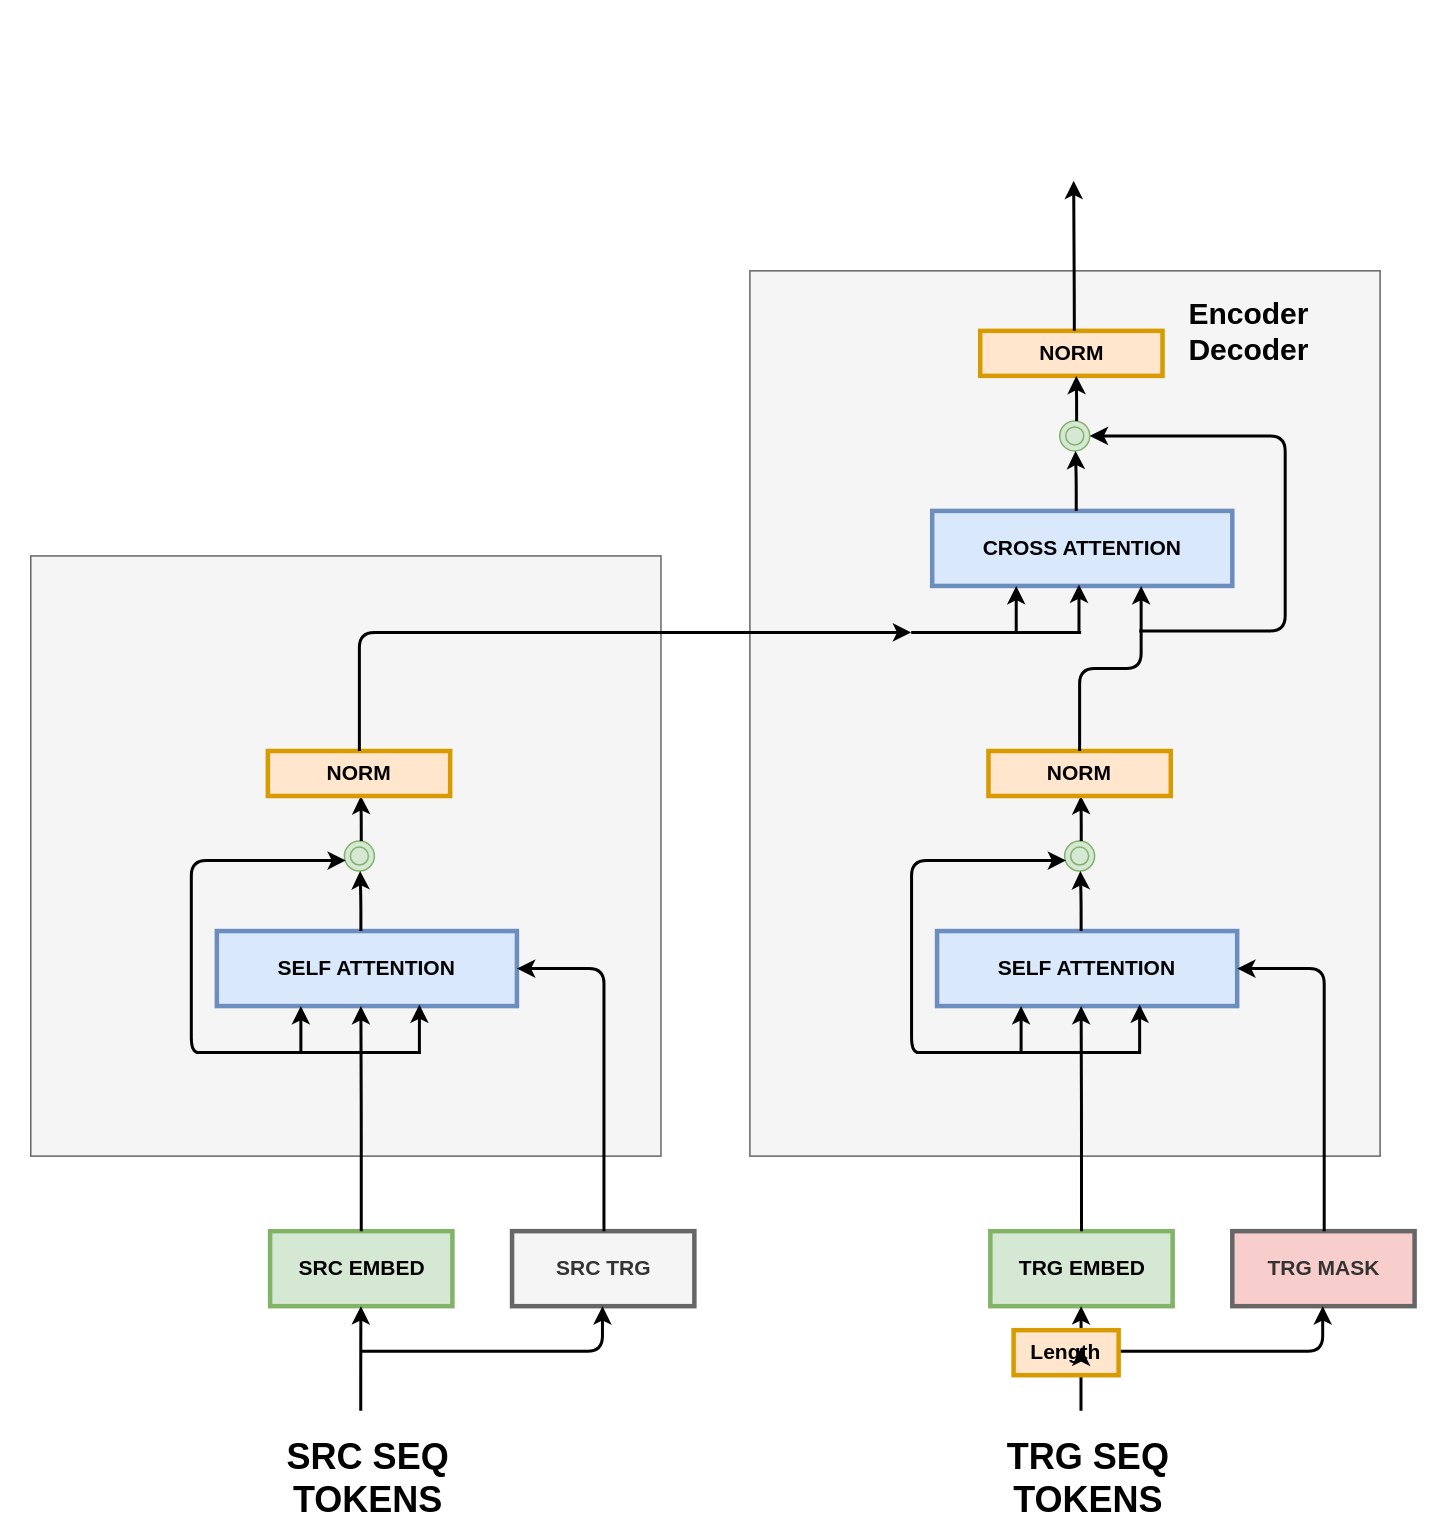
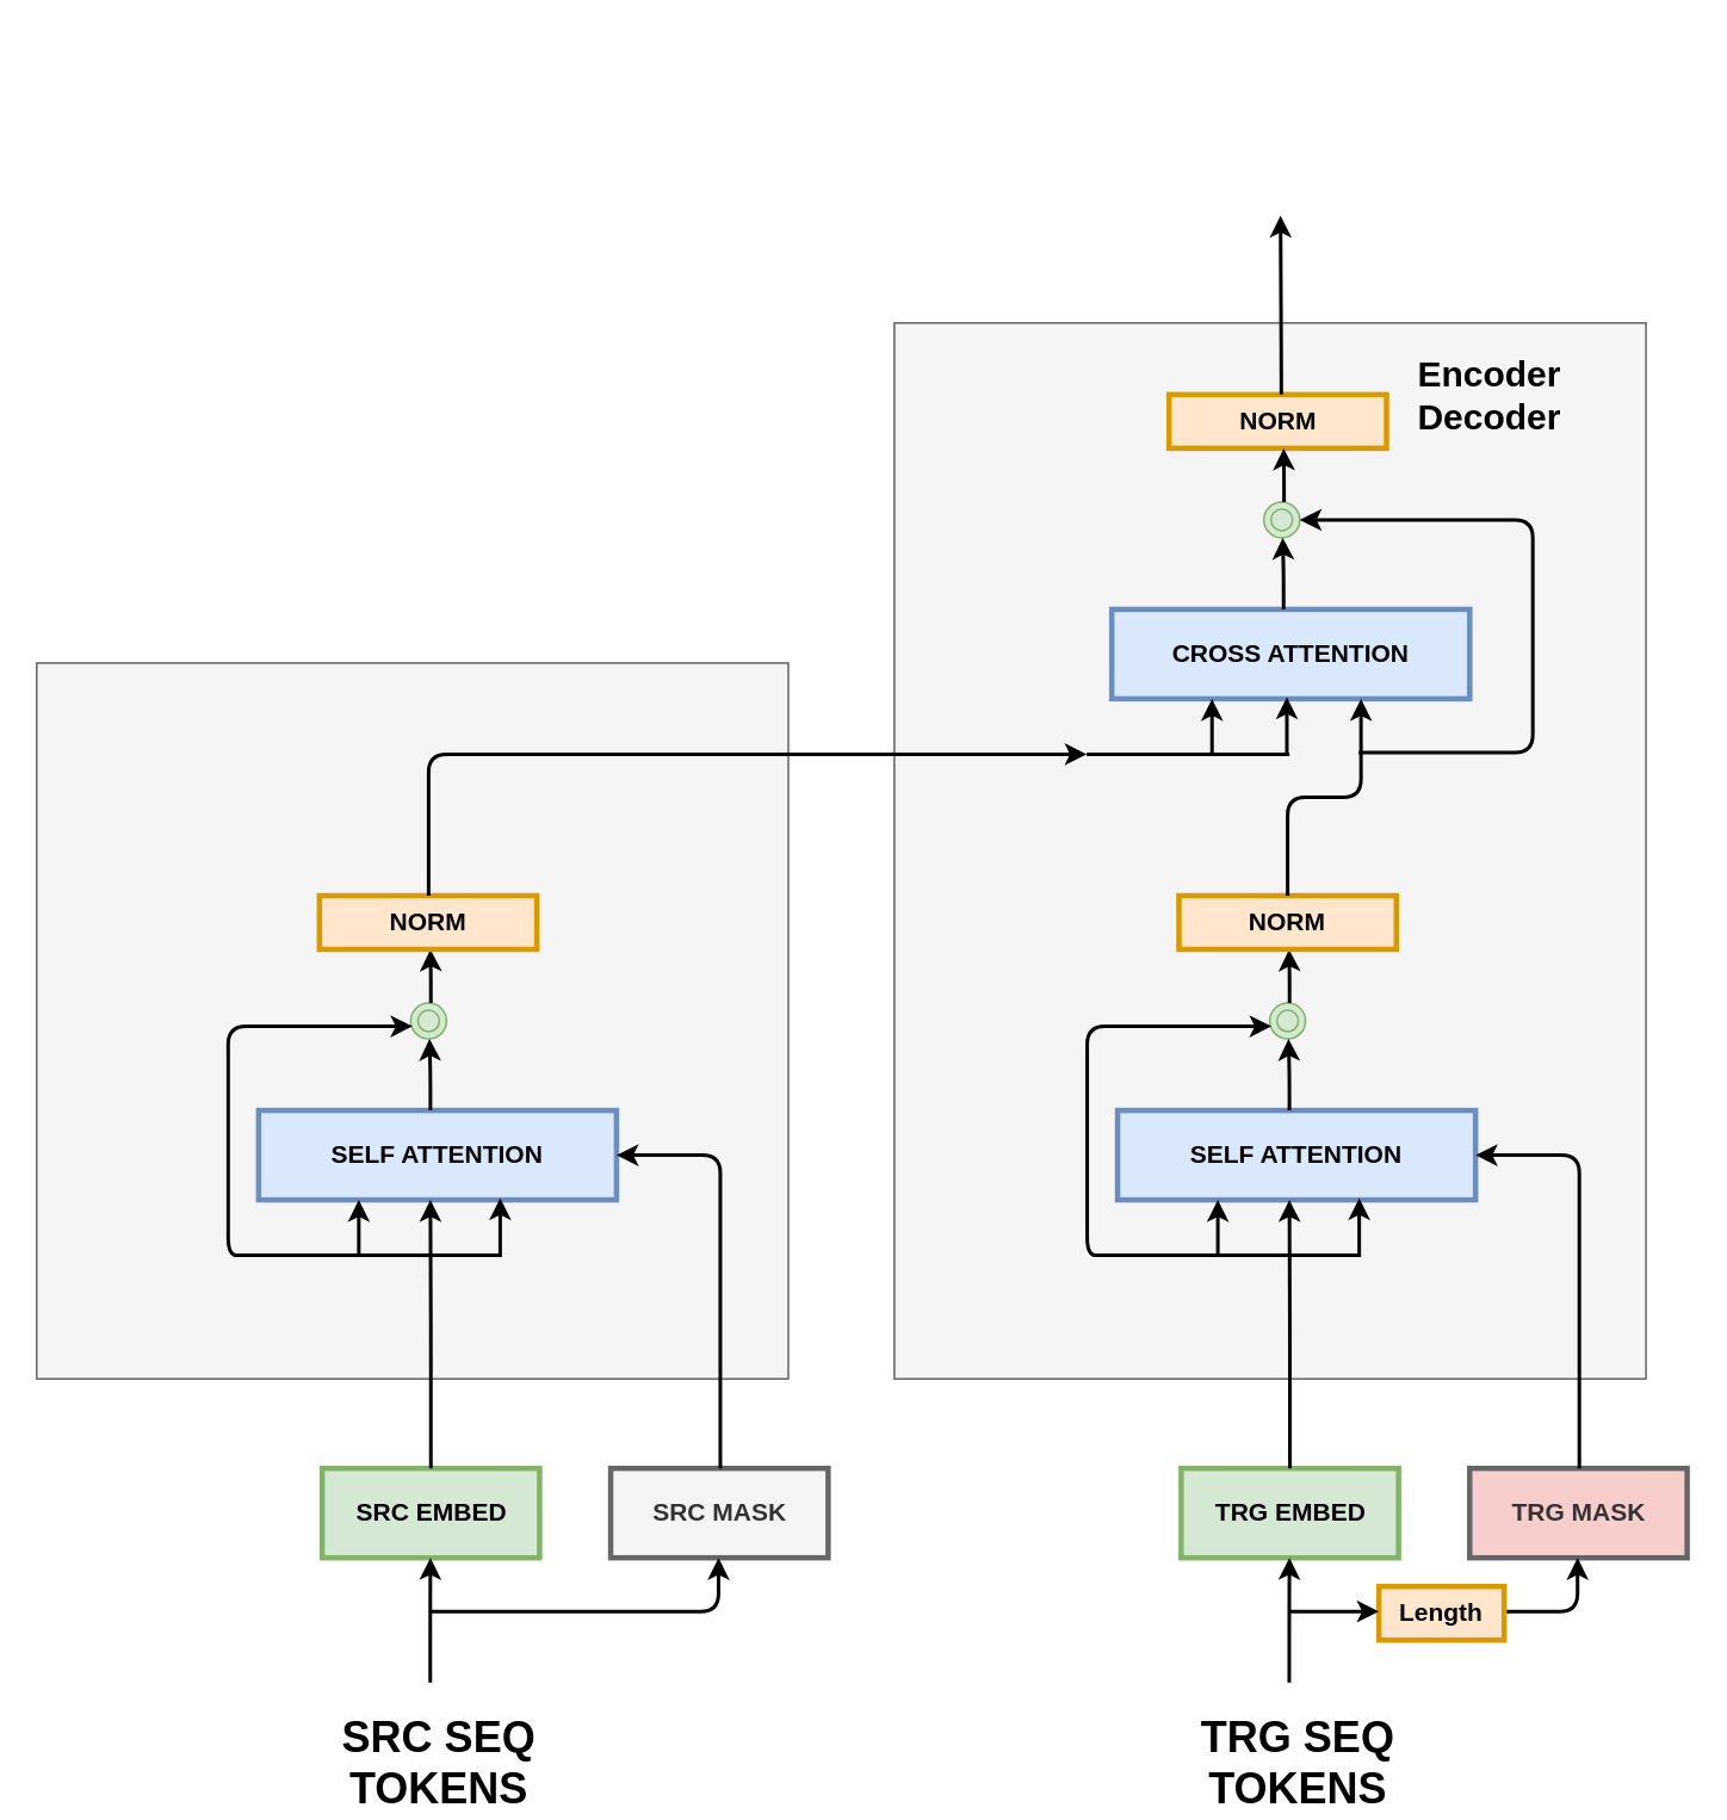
  <mxCell id="0" />
  <mxCell id="1" parent="0" />
  <mxCell id="2" value="" style="rounded=0;whiteSpace=wrap;html=1;strokeColor=#666666;fillColor=#f5f5f5;fontSize=14;fontColor=#333333;" vertex="1" parent="1"><mxGeometry x="499.25" y="180" width="420" height="590" as="geometry" /></mxCell>
  <mxCell id="3" value="" style="rounded=0;whiteSpace=wrap;html=1;strokeColor=#666666;fillColor=#f5f5f5;fontSize=14;fontColor=#333333;" vertex="1" parent="1"><mxGeometry x="20" y="370" width="420" height="400" as="geometry" /></mxCell>
  <mxCell id="4" value="SRC EMBED" style="whiteSpace=wrap;align=center;verticalAlign=middle;fontStyle=1;strokeWidth=3;fontSize=14;fillColor=#d5e8d4;strokeColor=#82b366;" vertex="1" parent="1"><mxGeometry x="179.5" y="820" width="121.5" height="50" as="geometry" /></mxCell>
  <mxCell id="5" value="SELF ATTENTION" style="whiteSpace=wrap;align=center;verticalAlign=middle;fontStyle=1;strokeWidth=3;fillColor=#dae8fc;fontSize=14;strokeColor=#6c8ebf;" vertex="1" parent="1"><mxGeometry x="144" y="620" width="200" height="50" as="geometry" /></mxCell>
- <mxCell id="6" value="SRC TRG" style="whiteSpace=wrap;align=center;verticalAlign=middle;fontStyle=1;strokeWidth=3;fontSize=14;fillColor=#f5f5f5;strokeColor=#666666;fontColor=#333333;" vertex="1" parent="1"><mxGeometry x="340.75" y="820" width="121.5" height="50" as="geometry" /></mxCell>
+ <mxCell id="6" value="SRC MASK" style="whiteSpace=wrap;align=center;verticalAlign=middle;fontStyle=1;strokeWidth=3;fontSize=14;fillColor=#f5f5f5;strokeColor=#666666;fontColor=#333333;" vertex="1" parent="1"><mxGeometry x="340.75" y="820" width="121.5" height="50" as="geometry" /></mxCell>
  <mxCell id="7" value="" style="edgeStyle=segmentEdgeStyle;endArrow=classic;html=1;strokeWidth=2;fontSize=14;entryX=1;entryY=0.5;entryDx=0;entryDy=0;" edge="1" parent="1" target="5"><mxGeometry width="50" height="50" relative="1" as="geometry"><mxPoint x="402" y="820" as="sourcePoint" /><mxPoint x="500" y="570" as="targetPoint" /><Array as="points"><mxPoint x="402" y="645" /></Array></mxGeometry></mxCell>
  <mxCell id="8" value="" style="edgeStyle=elbowEdgeStyle;elbow=vertical;endArrow=classic;html=1;strokeWidth=2;fontSize=14;exitX=0.5;exitY=0;exitDx=0;exitDy=0;" edge="1" parent="1" source="4"><mxGeometry width="50" height="50" relative="1" as="geometry"><mxPoint x="240.25" y="750" as="sourcePoint" /><mxPoint y="670" as="targetPoint" x="240" /></mxGeometry></mxCell>
  <mxCell id="9" value="" style="edgeStyle=elbowEdgeStyle;elbow=vertical;endArrow=classic;html=1;strokeWidth=2;fontSize=14;" edge="1" parent="1"><mxGeometry width="50" height="50" relative="1" as="geometry"><mxPoint x="200" y="700" as="sourcePoint" /><mxPoint x="200" y="670" as="targetPoint" /></mxGeometry></mxCell>
  <mxCell id="10" value="" style="edgeStyle=elbowEdgeStyle;elbow=vertical;endArrow=classic;html=1;strokeWidth=2;fontSize=14;" edge="1" parent="1"><mxGeometry width="50" height="50" relative="1" as="geometry"><mxPoint x="279" y="700" as="sourcePoint" /><mxPoint x="279" y="669" as="targetPoint" /></mxGeometry></mxCell>
  <mxCell id="11" value="" style="line;strokeWidth=2;html=1;fillColor=#FF99FF;fontSize=14;" vertex="1" parent="1"><mxGeometry x="130" y="696" width="150" height="10" as="geometry" /></mxCell>
  <mxCell id="12" value="" style="edgeStyle=elbowEdgeStyle;elbow=vertical;endArrow=classic;html=1;strokeWidth=2;fontSize=14;exitX=0.469;exitY=-0.343;exitDx=0;exitDy=0;exitPerimeter=0;" edge="1" parent="1" source="14"><mxGeometry width="50" height="50" relative="1" as="geometry"><mxPoint y="920" as="sourcePoint" x="240" /><mxPoint y="870" as="targetPoint" x="240" /><Array as="points" /></mxGeometry></mxCell>
  <mxCell id="13" value="" style="edgeStyle=segmentEdgeStyle;endArrow=classic;html=1;strokeWidth=2;fontSize=14;" edge="1" parent="1"><mxGeometry width="50" height="50" relative="1" as="geometry"><mxPoint y="900" as="sourcePoint" x="240" /><mxPoint x="401" y="870" as="targetPoint" /><Array as="points"><mxPoint x="351" y="900" /><mxPoint x="401" y="900" /></Array></mxGeometry></mxCell>
  <mxCell id="14" value="&lt;div style=&quot;text-align: center&quot;&gt;&lt;span style=&quot;font-size: 24px ; font-family: &amp;#34;helvetica&amp;#34; ; font-weight: 700&quot;&gt;SRC SEQ TOKENS&lt;/span&gt;&lt;/div&gt;" style="text;whiteSpace=wrap;html=1;fontSize=14;" vertex="1" parent="1"><mxGeometry x="178" y="950" width="132" height="30" as="geometry" /></mxCell>
  <mxCell id="15" value="" style="ellipse;shape=doubleEllipse;whiteSpace=wrap;html=1;aspect=fixed;fillColor=#d5e8d4;fontSize=14;strokeColor=#82b366;" vertex="1" parent="1"><mxGeometry x="229" y="560" width="20" height="20" as="geometry" /></mxCell>
  <mxCell id="16" value="" style="edgeStyle=elbowEdgeStyle;elbow=vertical;endArrow=classic;html=1;strokeWidth=2;fontSize=14;exitX=0.5;exitY=0;exitDx=0;exitDy=0;" edge="1" parent="1"><mxGeometry width="50" height="50" relative="1" as="geometry"><mxPoint x="240.25" y="560" as="sourcePoint" /><mxPoint y="530" as="targetPoint" x="240" /></mxGeometry></mxCell>
  <mxCell id="17" value="" style="edgeStyle=elbowEdgeStyle;elbow=vertical;endArrow=classic;html=1;strokeWidth=2;fontSize=14;" edge="1" parent="1"><mxGeometry width="50" height="50" relative="1" as="geometry"><mxPoint y="620" as="sourcePoint" x="240" /><mxPoint x="239.5" y="580" as="targetPoint" /></mxGeometry></mxCell>
  <mxCell id="18" value="" style="edgeStyle=segmentEdgeStyle;endArrow=classic;html=1;strokeWidth=2;fontSize=14;exitX=0.044;exitY=0.3;exitDx=0;exitDy=0;exitPerimeter=0;" edge="1" parent="1"><mxGeometry width="50" height="50" relative="1" as="geometry"><mxPoint x="136.6" y="701" as="sourcePoint" /><mxPoint x="230" y="573" as="targetPoint" /><Array as="points"><mxPoint x="127" y="573" /></Array></mxGeometry></mxCell>
  <mxCell id="19" value="NORM" style="whiteSpace=wrap;align=center;verticalAlign=middle;fontStyle=1;strokeWidth=3;fontSize=14;fillColor=#ffe6cc;strokeColor=#d79b00;" vertex="1" parent="1"><mxGeometry x="178" y="500" width="121.5" height="30" as="geometry" /></mxCell>
  <mxCell id="20" value="TRG EMBED" style="whiteSpace=wrap;align=center;verticalAlign=middle;fontStyle=1;strokeWidth=3;fontSize=14;fillColor=#d5e8d4;strokeColor=#82b366;" vertex="1" parent="1"><mxGeometry x="659.5" y="820" width="121.5" height="50" as="geometry" /></mxCell>
  <mxCell id="21" value="SELF ATTENTION" style="whiteSpace=wrap;align=center;verticalAlign=middle;fontStyle=1;strokeWidth=3;fillColor=#dae8fc;fontSize=14;strokeColor=#6c8ebf;" vertex="1" parent="1"><mxGeometry x="624" y="620" width="200" height="50" as="geometry" /></mxCell>
  <mxCell id="22" value="TRG MASK" style="whiteSpace=wrap;align=center;verticalAlign=middle;fontStyle=1;strokeWidth=3;fontSize=14;fillColor=#f8cecc;strokeColor=#666666;fontColor=#333333;" vertex="1" parent="1"><mxGeometry x="820.75" y="820" width="121.5" height="50" as="geometry" /></mxCell>
  <mxCell id="23" value="" style="edgeStyle=segmentEdgeStyle;endArrow=classic;html=1;strokeWidth=2;fontSize=14;entryX=1;entryY=0.5;entryDx=0;entryDy=0;" edge="1" parent="1" target="21"><mxGeometry width="50" height="50" relative="1" as="geometry"><mxPoint x="882" y="820" as="sourcePoint" /><mxPoint x="980" y="570" as="targetPoint" /><Array as="points"><mxPoint x="882" y="645" /></Array></mxGeometry></mxCell>
  <mxCell id="24" value="" style="edgeStyle=elbowEdgeStyle;elbow=vertical;endArrow=classic;html=1;strokeWidth=2;fontSize=14;exitX=0.5;exitY=0;exitDx=0;exitDy=0;" edge="1" parent="1" source="20"><mxGeometry width="50" height="50" relative="1" as="geometry"><mxPoint x="720.25" y="750" as="sourcePoint" /><mxPoint x="720" y="670" as="targetPoint" /></mxGeometry></mxCell>
  <mxCell id="25" value="" style="edgeStyle=elbowEdgeStyle;elbow=vertical;endArrow=classic;html=1;strokeWidth=2;fontSize=14;" edge="1" parent="1"><mxGeometry width="50" height="50" relative="1" as="geometry"><mxPoint x="680" y="700" as="sourcePoint" /><mxPoint x="680" y="670" as="targetPoint" /></mxGeometry></mxCell>
  <mxCell id="26" value="" style="edgeStyle=elbowEdgeStyle;elbow=vertical;endArrow=classic;html=1;strokeWidth=2;fontSize=14;" edge="1" parent="1"><mxGeometry width="50" height="50" relative="1" as="geometry"><mxPoint x="759" y="700" as="sourcePoint" /><mxPoint x="759" y="669" as="targetPoint" /></mxGeometry></mxCell>
  <mxCell id="27" value="" style="line;strokeWidth=2;html=1;fillColor=#FF99FF;fontSize=14;" vertex="1" parent="1"><mxGeometry x="610" y="696" width="150" height="10" as="geometry" /></mxCell>
  <mxCell id="28" value="" style="edgeStyle=elbowEdgeStyle;elbow=vertical;endArrow=classic;html=1;strokeWidth=2;fontSize=14;exitX=0.469;exitY=-0.343;exitDx=0;exitDy=0;exitPerimeter=0;" edge="1" parent="1" source="30"><mxGeometry width="50" height="50" relative="1" as="geometry"><mxPoint x="720" y="920" as="sourcePoint" /><mxPoint x="720" y="870" as="targetPoint" /><Array as="points" /></mxGeometry></mxCell>
  <mxCell id="29" value="" style="edgeStyle=segmentEdgeStyle;endArrow=classic;html=1;strokeWidth=2;fontSize=14;" edge="1" parent="1" source="36"><mxGeometry width="50" height="50" relative="1" as="geometry"><mxPoint x="720" y="900" as="sourcePoint" /><mxPoint x="881" y="870" as="targetPoint" /><Array as="points"><mxPoint x="831" y="900" /><mxPoint x="881" y="900" /></Array></mxGeometry></mxCell>
  <mxCell id="30" value="&lt;div style=&quot;text-align: center&quot;&gt;&lt;span style=&quot;font-size: 24px ; font-family: &amp;#34;helvetica&amp;#34; ; font-weight: 700&quot;&gt;TRG SEQ TOKENS&lt;/span&gt;&lt;/div&gt;" style="text;whiteSpace=wrap;html=1;fontSize=14;" vertex="1" parent="1"><mxGeometry x="658" y="950" width="132" height="30" as="geometry" /></mxCell>
  <mxCell id="31" value="" style="ellipse;shape=doubleEllipse;whiteSpace=wrap;html=1;aspect=fixed;fillColor=#d5e8d4;fontSize=14;strokeColor=#82b366;" vertex="1" parent="1"><mxGeometry x="709" y="560" width="20" height="20" as="geometry" /></mxCell>
  <mxCell id="32" value="" style="edgeStyle=elbowEdgeStyle;elbow=vertical;endArrow=classic;html=1;strokeWidth=2;fontSize=14;exitX=0.5;exitY=0;exitDx=0;exitDy=0;" edge="1" parent="1"><mxGeometry width="50" height="50" relative="1" as="geometry"><mxPoint x="720.08" y="560" as="sourcePoint" /><mxPoint x="719.83" y="530" as="targetPoint" /></mxGeometry></mxCell>
  <mxCell id="33" value="" style="edgeStyle=elbowEdgeStyle;elbow=vertical;endArrow=classic;html=1;strokeWidth=2;fontSize=14;" edge="1" parent="1"><mxGeometry width="50" height="50" relative="1" as="geometry"><mxPoint x="720" y="620" as="sourcePoint" /><mxPoint x="719.5" y="580" as="targetPoint" /></mxGeometry></mxCell>
  <mxCell id="34" value="NORM" style="whiteSpace=wrap;align=center;verticalAlign=middle;fontStyle=1;strokeWidth=3;fontSize=14;fillColor=#ffe6cc;strokeColor=#d79b00;" vertex="1" parent="1"><mxGeometry x="652.75" y="220" width="121.5" height="30" as="geometry" /></mxCell>
  <mxCell id="35" value="" style="edgeStyle=segmentEdgeStyle;endArrow=classic;html=1;strokeWidth=2;fontSize=14;exitX=0.044;exitY=0.3;exitDx=0;exitDy=0;exitPerimeter=0;" edge="1" parent="1"><mxGeometry width="50" height="50" relative="1" as="geometry"><mxPoint x="616.6" y="701" as="sourcePoint" /><mxPoint x="710" y="573" as="targetPoint" /><Array as="points"><mxPoint x="607" y="573" /></Array></mxGeometry></mxCell>
- <mxCell id="36" value="Length" style="whiteSpace=wrap;align=center;verticalAlign=middle;fontStyle=1;strokeWidth=3;fontSize=14;fillColor=#ffe6cc;strokeColor=#d79b00;" vertex="1" parent="1"><mxGeometry x="675" y="886" width="70" height="30" as="geometry" /></mxCell>
+ <mxCell id="36" value="Length" style="whiteSpace=wrap;align=center;verticalAlign=middle;fontStyle=1;strokeWidth=3;fontSize=14;fillColor=#ffe6cc;strokeColor=#d79b00;" vertex="1" parent="1"><mxGeometry x="770" y="886" width="70" height="30" as="geometry" /></mxCell>
  <mxCell id="37" value="" style="edgeStyle=segmentEdgeStyle;endArrow=classic;html=1;strokeWidth=2;fontSize=14;" edge="1" parent="1" target="36"><mxGeometry width="50" height="50" relative="1" as="geometry"><mxPoint x="720" y="900" as="sourcePoint" /><mxPoint x="881" y="870" as="targetPoint" /><Array as="points" /></mxGeometry></mxCell>
  <mxCell id="38" value="CROSS ATTENTION" style="whiteSpace=wrap;align=center;verticalAlign=middle;fontStyle=1;strokeWidth=3;fillColor=#dae8fc;fontSize=14;strokeColor=#6c8ebf;" vertex="1" parent="1"><mxGeometry x="620.75" y="340" width="200" height="50" as="geometry" /></mxCell>
  <mxCell id="39" value="" style="edgeStyle=elbowEdgeStyle;elbow=vertical;endArrow=classic;html=1;strokeWidth=2;fontSize=14;" edge="1" parent="1"><mxGeometry width="50" height="50" relative="1" as="geometry"><mxPoint x="676.75" y="420" as="sourcePoint" /><mxPoint x="676.75" y="390" as="targetPoint" /></mxGeometry></mxCell>
  <mxCell id="40" value="" style="edgeStyle=elbowEdgeStyle;elbow=vertical;endArrow=classic;html=1;strokeWidth=2;fontSize=14;" edge="1" parent="1"><mxGeometry width="50" height="50" relative="1" as="geometry"><mxPoint x="718.58" y="420" as="sourcePoint" /><mxPoint x="718.58" y="389" as="targetPoint" /></mxGeometry></mxCell>
  <mxCell id="41" value="" style="line;strokeWidth=2;html=1;fillColor=#FF99FF;fontSize=14;" vertex="1" parent="1"><mxGeometry x="606.75" y="416" width="113.25" height="10" as="geometry" /></mxCell>
  <mxCell id="42" value="" style="ellipse;shape=doubleEllipse;whiteSpace=wrap;html=1;aspect=fixed;fillColor=#d5e8d4;fontSize=14;strokeColor=#82b366;" vertex="1" parent="1"><mxGeometry x="705.75" y="280" width="20" height="20" as="geometry" /></mxCell>
  <mxCell id="43" value="" style="edgeStyle=elbowEdgeStyle;elbow=vertical;endArrow=classic;html=1;strokeWidth=2;fontSize=14;exitX=0.5;exitY=0;exitDx=0;exitDy=0;" edge="1" parent="1"><mxGeometry width="50" height="50" relative="1" as="geometry"><mxPoint x="717" y="280" as="sourcePoint" /><mxPoint x="716.75" y="250" as="targetPoint" /></mxGeometry></mxCell>
  <mxCell id="44" value="" style="edgeStyle=elbowEdgeStyle;elbow=vertical;endArrow=classic;html=1;strokeWidth=2;fontSize=14;" edge="1" parent="1"><mxGeometry width="50" height="50" relative="1" as="geometry"><mxPoint x="716.75" y="340" as="sourcePoint" /><mxPoint x="716.25" y="300" as="targetPoint" /></mxGeometry></mxCell>
  <mxCell id="45" value="" style="edgeStyle=segmentEdgeStyle;endArrow=classic;html=1;strokeWidth=2;fontSize=14;entryX=1;entryY=0.5;entryDx=0;entryDy=0;" edge="1" parent="1" target="42"><mxGeometry width="50" height="50" relative="1" as="geometry"><mxPoint x="758.75" y="420" as="sourcePoint" /><mxPoint x="725.75" y="280" as="targetPoint" /><Array as="points"><mxPoint x="856" y="420" /><mxPoint x="856" y="290" /></Array></mxGeometry></mxCell>
  <mxCell id="46" value="NORM" style="whiteSpace=wrap;align=center;verticalAlign=middle;fontStyle=1;strokeWidth=3;fontSize=14;fillColor=#ffe6cc;strokeColor=#d79b00;" vertex="1" parent="1"><mxGeometry x="658.25" y="500" width="121.5" height="30" as="geometry" /></mxCell>
  <mxCell id="47" value="" style="edgeStyle=elbowEdgeStyle;elbow=vertical;endArrow=classic;html=1;strokeWidth=2;fontSize=14;exitX=0.5;exitY=0;exitDx=0;exitDy=0;" edge="1" parent="1" source="46"><mxGeometry width="50" height="50" relative="1" as="geometry"><mxPoint x="750" y="490" as="sourcePoint" /><mxPoint x="760" y="390" as="targetPoint" /></mxGeometry></mxCell>
  <mxCell id="48" value="" style="edgeStyle=elbowEdgeStyle;elbow=horizontal;endArrow=classic;html=1;strokeWidth=2;fontSize=14;entryX=0;entryY=0.5;entryDx=0;entryDy=0;entryPerimeter=0;" edge="1" parent="1" target="41"><mxGeometry width="50" height="50" relative="1" as="geometry"><mxPoint x="239" y="500" as="sourcePoint" /><mxPoint x="580" y="390" as="targetPoint" /><Array as="points"><mxPoint x="239" y="440" /><mxPoint x="440" y="290" /><mxPoint x="450" y="20" /></Array></mxGeometry></mxCell>
  <mxCell id="49" value="" style="edgeStyle=elbowEdgeStyle;elbow=vertical;endArrow=classic;html=1;strokeWidth=2;fontSize=14;exitX=0.5;exitY=0;exitDx=0;exitDy=0;" edge="1" parent="1"><mxGeometry width="50" height="50" relative="1" as="geometry"><mxPoint x="715.47" y="220" as="sourcePoint" /><mxPoint x="715.04" y="120" as="targetPoint" /><Array as="points"><mxPoint x="719.86" y="205" /></Array></mxGeometry></mxCell>
  <mxCell id="50" value="&lt;div style=&quot;text-align: center&quot;&gt;&lt;span style=&quot;font-family: &amp;#34;helvetica&amp;#34; ; font-size: 20px ; font-weight: 700&quot;&gt;Encoder&lt;/span&gt;&lt;/div&gt;&lt;span style=&quot;color: rgb(0 , 0 , 0) ; font-family: &amp;#34;helvetica&amp;#34; ; font-size: 20px ; font-style: normal ; font-weight: 700 ; letter-spacing: normal ; text-indent: 0px ; text-transform: none ; word-spacing: 0px ; background-color: rgb(248 , 249 , 250) ; display: inline ; float: none&quot;&gt;&lt;div style=&quot;text-align: center&quot;&gt;Decoder&lt;/div&gt;&lt;/span&gt;" style="text;whiteSpace=wrap;html=1;fontSize=14;" vertex="1" parent="1"><mxGeometry x="790" y="190" width="140" height="30" as="geometry" /></mxCell>
